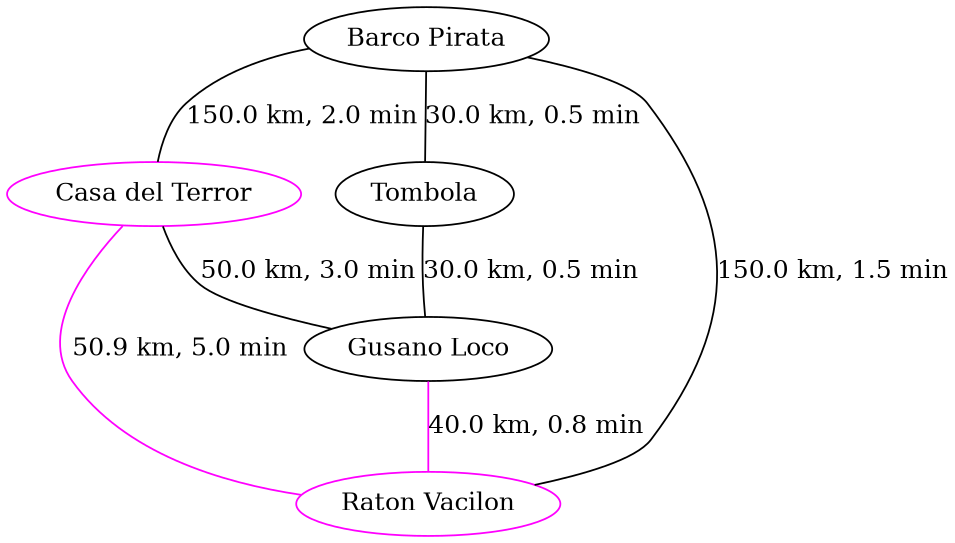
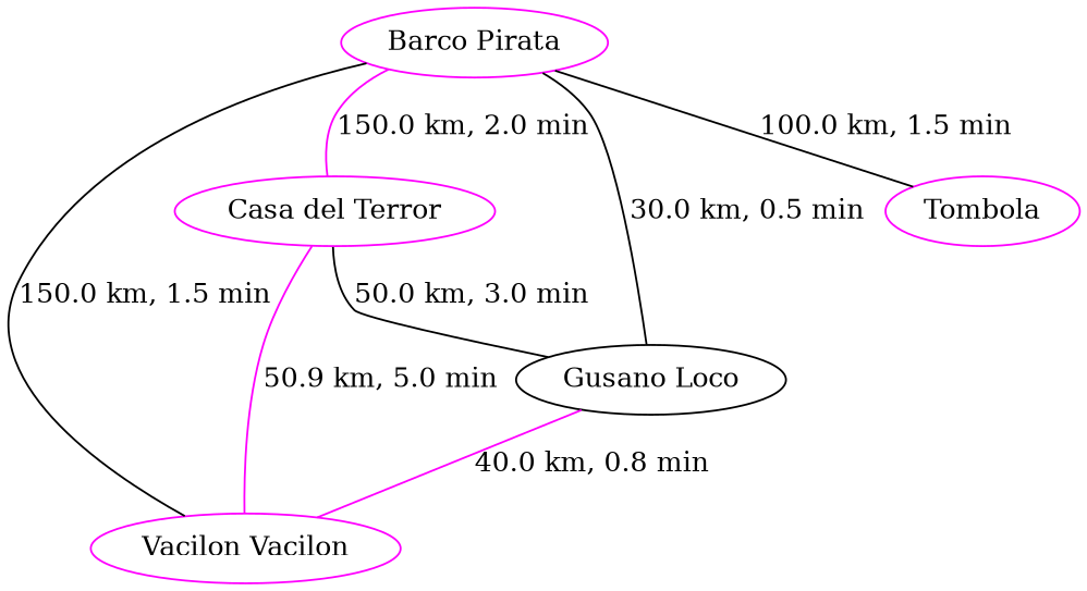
  strict graph {
    node [color=black]
    edge [color=black]
-   n1 [label="Barco Pirata"]
+   n1 [color=magenta label="Barco Pirata"]
    n2 [color=magenta label="Casa del Terror"]
-   n3 [label=Tombola]
-   n4 [color=magenta label="Raton Vacilon"]
+   n3 [color=magenta label=Tombola]
+   n4 [color=magenta label="Vacilon Vacilon"]
    n5 [label="Gusano Loco"]
-   n1 -- n2 [label="150.0 km, 2.0 min"]
-   n1 -- n3 [label="30.0 km, 0.5 min"]
+   n1 -- n2 [color=magenta label="150.0 km, 2.0 min"]
+   n1 -- n3 [label="100.0 km, 1.5 min"]
    n1 -- n4 [label="150.0 km, 1.5 min"]
    n2 -- n4 [color=magenta label="50.9 km, 5.0 min"]
    n2 -- n5 [label="50.0 km, 3.0 min"]
-   n3 -- n5 [label="30.0 km, 0.5 min"]
+   n1 -- n5 [label="30.0 km, 0.5 min"]
    n5 -- n4 [color=magenta label="40.0 km, 0.8 min"]
  }
